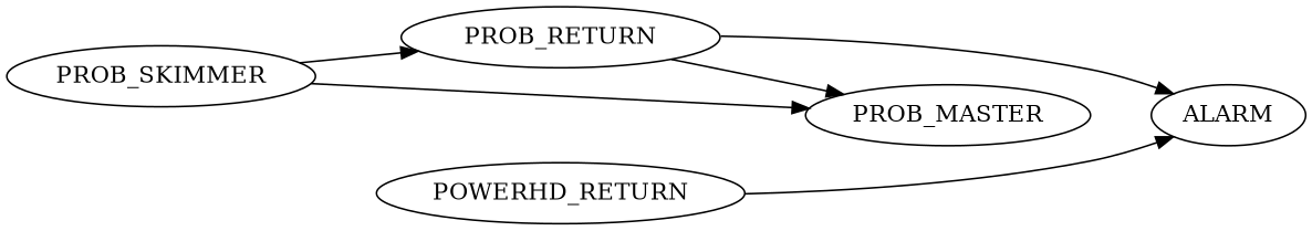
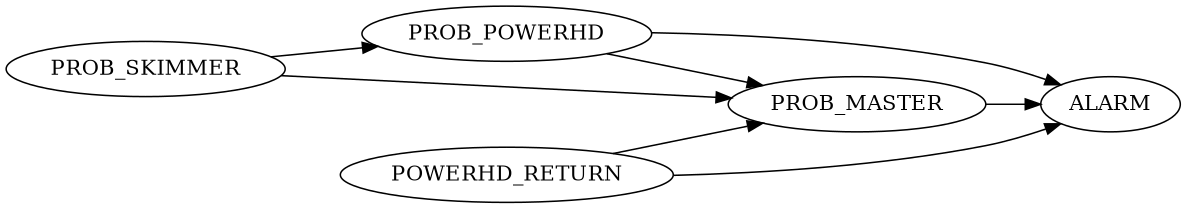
  digraph {
    rankdir=LR
    n1 [label=POWERHD_RETURN]
    PROB_MASTER
    ALARM
    PROB_SKIMMER
-   PROB_POWERHD [label=PROB_RETURN]
+   PROB_POWERHD
+   n1 -> PROB_MASTER
    n1 -> ALARM
+   PROB_MASTER -> ALARM
    PROB_SKIMMER -> PROB_MASTER
    PROB_SKIMMER -> PROB_POWERHD
    PROB_POWERHD -> PROB_MASTER
    PROB_POWERHD -> ALARM
  }
